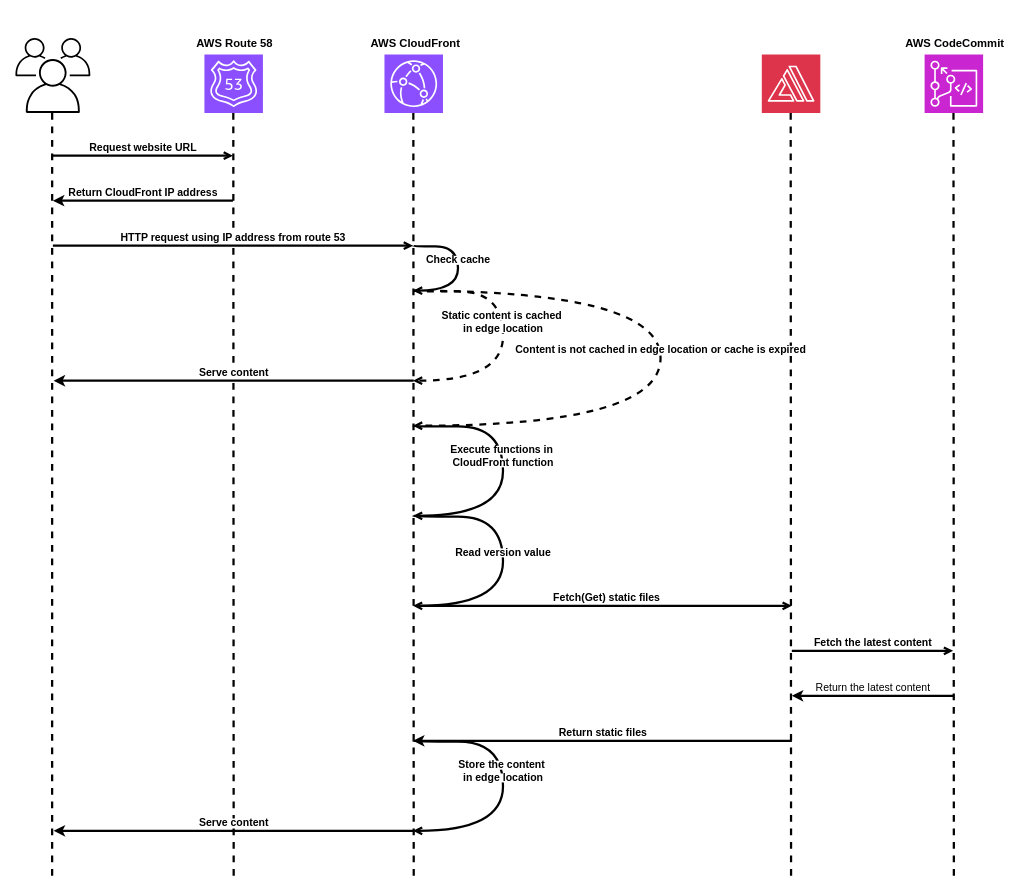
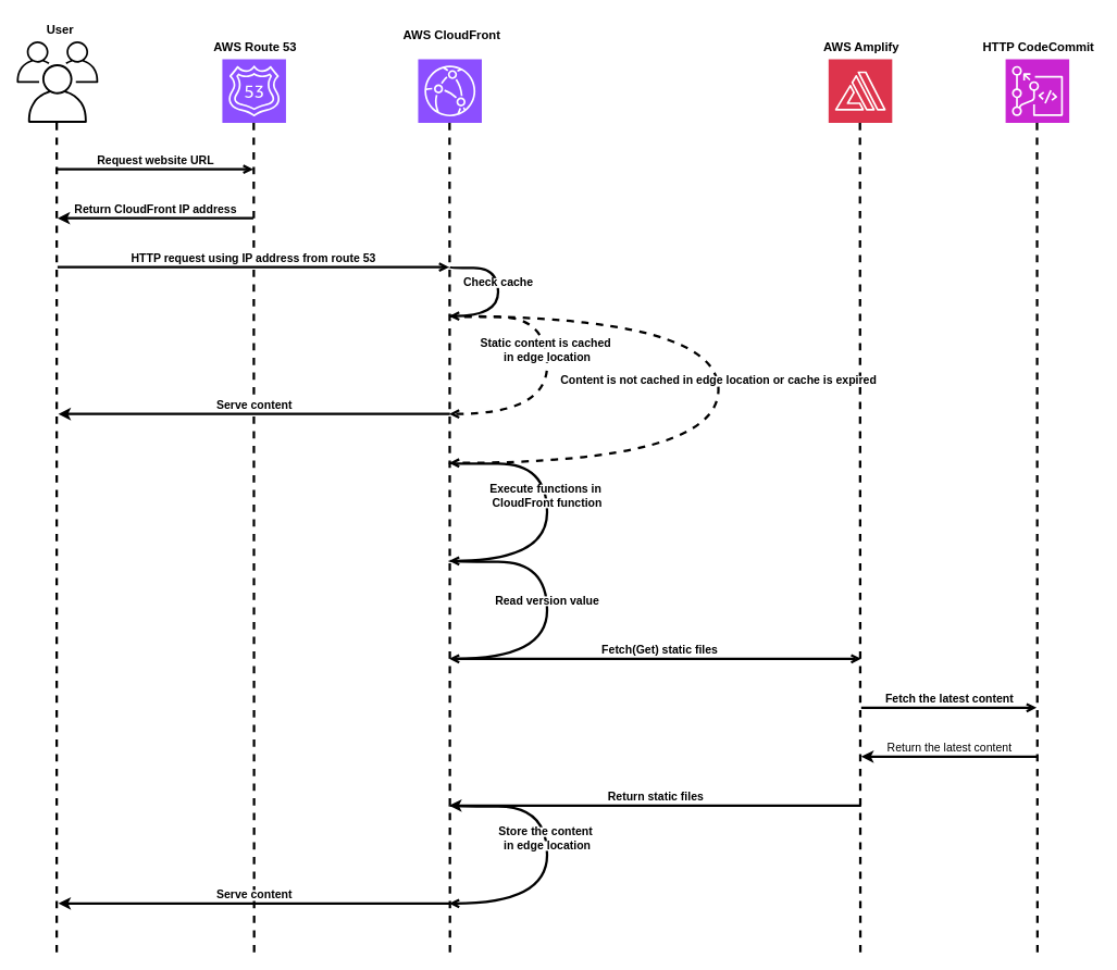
  <mxCell id="0" />
  <mxCell id="1" parent="0" />
  <mxCell id="2" value="" style="sketch=0;points=[[0,0,0],[0.25,0,0],[0.5,0,0],[0.75,0,0],[1,0,0],[0,1,0],[0.25,1,0],[0.5,1,0],[0.75,1,0],[1,1,0],[0,0.25,0],[0,0.5,0],[0,0.75,0],[1,0.25,0],[1,0.5,0],[1,0.75,0]];outlineConnect=0;fontColor=#232F3E;fillColor=#8C4FFF;strokeColor=#ffffff;dashed=0;verticalLabelPosition=bottom;verticalAlign=top;align=center;html=1;fontSize=12;fontStyle=0;aspect=fixed;shape=mxgraph.aws4.resourceIcon;resIcon=mxgraph.aws4.route_53;" parent="1" vertex="1"><mxGeometry x="272" y="72" width="78" height="78" as="geometry" /></mxCell>
  <mxCell id="3" value="" style="sketch=0;points=[[0,0,0],[0.25,0,0],[0.5,0,0],[0.75,0,0],[1,0,0],[0,1,0],[0.25,1,0],[0.5,1,0],[0.75,1,0],[1,1,0],[0,0.25,0],[0,0.5,0],[0,0.75,0],[1,0.25,0],[1,0.5,0],[1,0.75,0]];outlineConnect=0;fontColor=#232F3E;fillColor=#8C4FFF;strokeColor=#ffffff;dashed=0;verticalLabelPosition=bottom;verticalAlign=top;align=center;html=1;fontSize=12;fontStyle=0;aspect=fixed;shape=mxgraph.aws4.resourceIcon;resIcon=mxgraph.aws4.cloudfront;" parent="1" vertex="1"><mxGeometry x="512" y="72" width="78" height="78" as="geometry" /></mxCell>
  <mxCell id="4" value="" style="sketch=0;points=[[0,0,0],[0.25,0,0],[0.5,0,0],[0.75,0,0],[1,0,0],[0,1,0],[0.25,1,0],[0.5,1,0],[0.75,1,0],[1,1,0],[0,0.25,0],[0,0.5,0],[0,0.75,0],[1,0.25,0],[1,0.5,0],[1,0.75,0]];outlineConnect=0;fontColor=#232F3E;fillColor=#DD344C;strokeColor=#ffffff;dashed=0;verticalLabelPosition=bottom;verticalAlign=top;align=center;html=1;fontSize=12;fontStyle=0;aspect=fixed;shape=mxgraph.aws4.resourceIcon;resIcon=mxgraph.aws4.amplify;" parent="1" vertex="1"><mxGeometry x="1015" y="72" width="78" height="78" as="geometry" /></mxCell>
  <mxCell id="5" value="" style="sketch=0;points=[[0,0,0],[0.25,0,0],[0.5,0,0],[0.75,0,0],[1,0,0],[0,1,0],[0.25,1,0],[0.5,1,0],[0.75,1,0],[1,1,0],[0,0.25,0],[0,0.5,0],[0,0.75,0],[1,0.25,0],[1,0.5,0],[1,0.75,0]];outlineConnect=0;fontColor=#232F3E;fillColor=#C925D1;strokeColor=#ffffff;dashed=0;verticalLabelPosition=bottom;verticalAlign=top;align=center;html=1;fontSize=12;fontStyle=0;aspect=fixed;shape=mxgraph.aws4.resourceIcon;resIcon=mxgraph.aws4.codecommit;" parent="1" vertex="1"><mxGeometry x="1232" y="72" width="78" height="78" as="geometry" /></mxCell>
  <mxCell id="6" value="" style="endArrow=none;dashed=1;html=1;rounded=0;strokeWidth=3;strokeColor=#000000;" parent="1" edge="1"><mxGeometry width="50" height="50" relative="1" as="geometry"><mxPoint x="69" y="1167" as="sourcePoint" /><mxPoint x="69.027" y="150" as="targetPoint" /></mxGeometry></mxCell>
  <mxCell id="7" value="" style="endArrow=none;dashed=1;html=1;rounded=0;strokeWidth=3;strokeColor=#000000;" parent="1" edge="1"><mxGeometry width="50" height="50" relative="1" as="geometry"><mxPoint x="311" y="1167" as="sourcePoint" /><mxPoint x="310.5" y="150" as="targetPoint" /></mxGeometry></mxCell>
  <mxCell id="8" value="" style="endArrow=none;dashed=1;html=1;rounded=0;strokeWidth=3;strokeColor=#000000;" parent="1" edge="1"><mxGeometry width="50" height="50" relative="1" as="geometry"><mxPoint x="551" y="1167" as="sourcePoint" /><mxPoint x="550.5" y="150" as="targetPoint" /></mxGeometry></mxCell>
  <mxCell id="9" value="" style="endArrow=none;dashed=1;html=1;rounded=0;strokeWidth=3;strokeColor=#000000;" parent="1" edge="1"><mxGeometry width="50" height="50" relative="1" as="geometry"><mxPoint x="1054" y="1167" as="sourcePoint" /><mxPoint x="1053.5" y="150" as="targetPoint" /></mxGeometry></mxCell>
  <mxCell id="10" value="" style="endArrow=none;dashed=1;html=1;rounded=0;strokeWidth=3;strokeColor=#000000;" parent="1" edge="1"><mxGeometry width="50" height="50" relative="1" as="geometry"><mxPoint x="1271" y="1167" as="sourcePoint" /><mxPoint x="1270.5" y="150" as="targetPoint" /></mxGeometry></mxCell>
  <mxCell id="11" value="&lt;font size=&quot;1&quot; style=&quot;&quot;&gt;&lt;b style=&quot;font-size: 14px;&quot;&gt;Request website URL&lt;/b&gt;&lt;/font&gt;" style="html=1;verticalAlign=bottom;labelBackgroundColor=none;endArrow=open;endFill=0;rounded=0;strokeWidth=3;strokeColor=#000000;fontColor=#000000;" parent="1" edge="1"><mxGeometry width="160" relative="1" as="geometry"><mxPoint x="70" y="207" as="sourcePoint" /><mxPoint x="310" y="207" as="targetPoint" /></mxGeometry></mxCell>
  <mxCell id="12" value="&lt;font style=&quot;font-size: 14px;&quot;&gt;&lt;b&gt;Return CloudFront IP address&lt;/b&gt;&lt;/font&gt;" style="html=1;verticalAlign=bottom;labelBackgroundColor=none;endArrow=none;endFill=0;rounded=0;strokeWidth=3;strokeColor=#000000;fontColor=#000000;startArrow=classic;startFill=1;" parent="1" edge="1"><mxGeometry width="160" relative="1" as="geometry"><mxPoint x="70" y="267" as="sourcePoint" /><mxPoint x="310" y="267" as="targetPoint" /></mxGeometry></mxCell>
  <mxCell id="13" value="" style="sketch=0;outlineConnect=0;gradientColor=none;fontColor=#545B64;strokeColor=none;fillColor=#000000;dashed=0;verticalLabelPosition=bottom;verticalAlign=top;align=center;html=1;fontSize=12;fontStyle=0;aspect=fixed;shape=mxgraph.aws4.illustration_users;pointerEvents=1" parent="1" vertex="1"><mxGeometry x="20" y="50" width="100" height="100" as="geometry" /></mxCell>
  <mxCell id="14" value="&lt;span style=&quot;background-color: rgb(255, 255, 255);&quot;&gt;&lt;font style=&quot;font-size: 14px;&quot;&gt;&lt;b&gt;HTTP request using IP address from route 53&lt;/b&gt;&lt;/font&gt;&lt;/span&gt;" style="html=1;verticalAlign=bottom;labelBackgroundColor=none;endArrow=open;endFill=0;rounded=0;strokeWidth=3;strokeColor=#000000;fontColor=#000000;" parent="1" edge="1"><mxGeometry width="160" relative="1" as="geometry"><mxPoint x="70" y="327" as="sourcePoint" /><mxPoint x="550" y="327" as="targetPoint" /></mxGeometry></mxCell>
  <mxCell id="15" value="&lt;span style=&quot;background-color: rgb(255, 255, 255);&quot;&gt;&lt;font style=&quot;font-size: 14px;&quot;&gt;&lt;b&gt;Static content is cached&amp;nbsp;&lt;/b&gt;&lt;/font&gt;&lt;/span&gt;&lt;div&gt;&lt;span style=&quot;background-color: rgb(255, 255, 255);&quot;&gt;&lt;font style=&quot;font-size: 14px;&quot;&gt;&lt;b&gt;in edge location&lt;/b&gt;&lt;/font&gt;&lt;/span&gt;&lt;/div&gt;" style="html=1;verticalAlign=bottom;labelBackgroundColor=none;endArrow=open;endFill=0;rounded=0;strokeWidth=3;strokeColor=#000000;fontColor=#000000;edgeStyle=orthogonalEdgeStyle;curved=1;dashed=1;" parent="1" edge="1"><mxGeometry width="160" relative="1" as="geometry"><mxPoint x="551" y="387" as="sourcePoint" /><mxPoint x="550" y="507" as="targetPoint" /><Array as="points"><mxPoint x="551" y="388" /><mxPoint x="670" y="388" /><mxPoint x="670" y="507" /><mxPoint x="551" y="507" /></Array></mxGeometry></mxCell>
  <mxCell id="16" value="&lt;span style=&quot;background-color: rgb(255, 255, 255);&quot;&gt;&lt;font style=&quot;font-size: 14px;&quot;&gt;&lt;b&gt;Check cache&lt;/b&gt;&lt;/font&gt;&lt;/span&gt;" style="html=1;verticalAlign=bottom;labelBackgroundColor=none;endArrow=open;endFill=0;rounded=0;strokeWidth=3;strokeColor=#000000;fontColor=#000000;edgeStyle=orthogonalEdgeStyle;curved=1;" parent="1" edge="1"><mxGeometry width="160" relative="1" as="geometry"><mxPoint x="550" y="327" as="sourcePoint" /><mxPoint x="550" y="387" as="targetPoint" /><Array as="points"><mxPoint x="550" y="328" /><mxPoint x="610" y="328" /><mxPoint x="610" y="387" /></Array><mxPoint as="offset" /></mxGeometry></mxCell>
  <mxCell id="17" value="&lt;span style=&quot;background-color: rgb(255, 255, 255);&quot;&gt;&lt;font style=&quot;font-size: 14px;&quot;&gt;&lt;b&gt;Serve content&lt;/b&gt;&lt;/font&gt;&lt;/span&gt;" style="html=1;verticalAlign=bottom;labelBackgroundColor=none;endArrow=none;endFill=0;rounded=0;strokeWidth=3;strokeColor=#000000;fontColor=#000000;startArrow=classic;startFill=1;" parent="1" edge="1"><mxGeometry width="160" relative="1" as="geometry"><mxPoint x="71" y="507" as="sourcePoint" /><mxPoint x="551" y="507" as="targetPoint" /></mxGeometry></mxCell>
  <mxCell id="18" value="&lt;span style=&quot;background-color: rgb(255, 255, 255);&quot;&gt;&lt;font style=&quot;font-size: 14px;&quot;&gt;&lt;b&gt;Content is not cached in edge location or cache is expired&lt;/b&gt;&lt;/font&gt;&lt;/span&gt;" style="html=1;verticalAlign=bottom;labelBackgroundColor=none;endArrow=open;endFill=0;rounded=0;strokeWidth=3;strokeColor=#000000;fontColor=#000000;edgeStyle=orthogonalEdgeStyle;curved=1;dashed=1;" parent="1" edge="1"><mxGeometry x="-0.0" width="160" relative="1" as="geometry"><mxPoint x="550" y="387" as="sourcePoint" /><mxPoint x="550" y="567" as="targetPoint" /><Array as="points"><mxPoint x="880" y="387" /><mxPoint x="880" y="567" /><mxPoint x="550" y="567" /></Array><mxPoint as="offset" /></mxGeometry></mxCell>
  <mxCell id="19" value="&lt;span style=&quot;background-color: rgb(255, 255, 255);&quot;&gt;&lt;font style=&quot;font-size: 14px;&quot;&gt;&lt;b&gt;Execute functions in&amp;nbsp;&lt;/b&gt;&lt;/font&gt;&lt;/span&gt;&lt;div&gt;&lt;span style=&quot;background-color: rgb(255, 255, 255);&quot;&gt;&lt;font style=&quot;font-size: 14px;&quot;&gt;&lt;b&gt;CloudFront function&lt;/b&gt;&lt;/font&gt;&lt;/span&gt;&lt;/div&gt;" style="html=1;verticalAlign=bottom;labelBackgroundColor=none;endArrow=open;endFill=0;rounded=0;strokeWidth=3;strokeColor=#000000;fontColor=#000000;edgeStyle=orthogonalEdgeStyle;curved=1;" parent="1" edge="1"><mxGeometry width="160" relative="1" as="geometry"><mxPoint x="550" y="567" as="sourcePoint" /><mxPoint x="550" y="687" as="targetPoint" /><Array as="points"><mxPoint x="550" y="568" /><mxPoint x="670" y="568" /><mxPoint x="670" y="687" /><mxPoint x="550" y="687" /></Array><mxPoint as="offset" /></mxGeometry></mxCell>
  <mxCell id="20" value="&lt;span style=&quot;background-color: rgb(255, 255, 255);&quot;&gt;&lt;font style=&quot;font-size: 14px;&quot;&gt;&lt;b&gt;Read version value&lt;/b&gt;&lt;/font&gt;&lt;/span&gt;" style="html=1;verticalAlign=bottom;labelBackgroundColor=none;endArrow=open;endFill=0;rounded=0;strokeWidth=3;strokeColor=#000000;fontColor=#000000;edgeStyle=orthogonalEdgeStyle;curved=1;" parent="1" edge="1"><mxGeometry x="-0.001" width="160" relative="1" as="geometry"><mxPoint x="550" y="687" as="sourcePoint" /><mxPoint x="550" y="807" as="targetPoint" /><Array as="points"><mxPoint x="550" y="688" /><mxPoint x="670" y="688" /><mxPoint x="670" y="807" /><mxPoint x="550" y="807" /></Array><mxPoint as="offset" /></mxGeometry></mxCell>
  <mxCell id="21" value="&lt;span style=&quot;background-color: rgb(255, 255, 255);&quot;&gt;&lt;font style=&quot;font-size: 14px;&quot;&gt;&lt;b&gt;Fetch(Get) static files&lt;/b&gt;&lt;/font&gt;&lt;/span&gt;" style="html=1;verticalAlign=bottom;labelBackgroundColor=none;endArrow=open;endFill=0;rounded=0;strokeWidth=3;strokeColor=#000000;fontColor=#000000;" parent="1" edge="1"><mxGeometry width="160" relative="1" as="geometry"><mxPoint x="560" y="807" as="sourcePoint" /><mxPoint x="1055" y="807" as="targetPoint" /></mxGeometry></mxCell>
  <mxCell id="22" value="&lt;span style=&quot;background-color: rgb(255, 255, 255);&quot;&gt;&lt;font style=&quot;font-size: 14px;&quot;&gt;&lt;b&gt;Return static files&lt;/b&gt;&lt;/font&gt;&lt;/span&gt;" style="html=1;verticalAlign=bottom;labelBackgroundColor=none;endArrow=none;endFill=0;rounded=0;strokeWidth=3;strokeColor=#000000;fontColor=#000000;startArrow=classic;startFill=1;" parent="1" edge="1"><mxGeometry width="160" relative="1" as="geometry"><mxPoint x="550" y="987" as="sourcePoint" /><mxPoint x="1055" y="987" as="targetPoint" /></mxGeometry></mxCell>
  <mxCell id="23" value="&lt;span style=&quot;background-color: rgb(255, 255, 255);&quot;&gt;&lt;font style=&quot;font-size: 14px;&quot;&gt;&lt;b&gt;Fetch the latest content&lt;/b&gt;&lt;/font&gt;&lt;/span&gt;" style="html=1;verticalAlign=bottom;labelBackgroundColor=none;endArrow=open;endFill=0;rounded=0;strokeWidth=3;strokeColor=#000000;fontColor=#000000;" parent="1" edge="1"><mxGeometry width="160" relative="1" as="geometry"><mxPoint x="1055" y="867" as="sourcePoint" /><mxPoint x="1270" y="867" as="targetPoint" /></mxGeometry></mxCell>
  <mxCell id="24" value="&lt;span style=&quot;background-color: rgb(255, 255, 255);&quot;&gt;&lt;font style=&quot;font-size: 14px;&quot;&gt;Return the latest content&lt;/font&gt;&lt;/span&gt;" style="html=1;verticalAlign=bottom;labelBackgroundColor=none;endArrow=none;endFill=0;rounded=0;strokeWidth=3;strokeColor=#000000;fontColor=#000000;startArrow=classic;startFill=1;" parent="1" edge="1"><mxGeometry width="160" relative="1" as="geometry"><mxPoint x="1055" y="927" as="sourcePoint" /><mxPoint x="1270" y="927" as="targetPoint" /></mxGeometry></mxCell>
  <mxCell id="25" value="&lt;span style=&quot;background-color: rgb(255, 255, 255);&quot;&gt;&lt;font style=&quot;font-size: 14px;&quot;&gt;&lt;b&gt;Store the content&amp;nbsp;&lt;/b&gt;&lt;/font&gt;&lt;/span&gt;&lt;div&gt;&lt;span style=&quot;background-color: rgb(255, 255, 255);&quot;&gt;&lt;font style=&quot;font-size: 14px;&quot;&gt;&lt;b&gt;in edge location&lt;/b&gt;&lt;/font&gt;&lt;/span&gt;&lt;/div&gt;" style="html=1;verticalAlign=bottom;labelBackgroundColor=none;endArrow=open;endFill=0;rounded=0;strokeWidth=3;strokeColor=#000000;fontColor=#000000;edgeStyle=orthogonalEdgeStyle;curved=1;" parent="1" edge="1"><mxGeometry x="-0.001" width="160" relative="1" as="geometry"><mxPoint x="550" y="987" as="sourcePoint" /><mxPoint x="550" y="1107" as="targetPoint" /><Array as="points"><mxPoint x="550" y="988" /><mxPoint x="670" y="988" /><mxPoint x="670" y="1107" /><mxPoint x="550" y="1107" /></Array><mxPoint as="offset" /></mxGeometry></mxCell>
  <mxCell id="26" value="&lt;span style=&quot;background-color: rgb(255, 255, 255);&quot;&gt;&lt;b&gt;&lt;font style=&quot;font-size: 14px;&quot;&gt;Serve content&lt;/font&gt;&lt;/b&gt;&lt;/span&gt;" style="html=1;verticalAlign=bottom;labelBackgroundColor=none;endArrow=none;endFill=0;rounded=0;strokeWidth=3;strokeColor=#000000;fontColor=#000000;startArrow=classic;startFill=1;" parent="1" edge="1"><mxGeometry width="160" relative="1" as="geometry"><mxPoint x="71" y="1107" as="sourcePoint" /><mxPoint x="551" y="1107" as="targetPoint" /></mxGeometry></mxCell>
- <mxCell id="27" value="&lt;font style=&quot;background-color: rgb(255, 255, 255); font-size: 15px;&quot; color=&quot;#000000&quot;&gt;AWS Route 58&lt;/font&gt;" style="text;html=1;align=center;verticalAlign=middle;resizable=0;points=[];autosize=1;strokeColor=none;fillColor=none;fontStyle=1;fontSize=15;" parent="1" vertex="1"><mxGeometry x="244.5" y="42" width="135" height="30" as="geometry" /></mxCell>
- <mxCell id="29" value="&lt;font style=&quot;background-color: rgb(255, 255, 255); font-size: 15px;&quot; color=&quot;#000000&quot;&gt;AWS CloudFront&lt;/font&gt;" style="text;html=1;align=center;verticalAlign=middle;resizable=0;points=[];autosize=1;strokeColor=none;fillColor=none;fontStyle=1;fontSize=15;" parent="1" vertex="1"><mxGeometry x="477.5" y="42" width="150" height="30" as="geometry" /></mxCell>
- <mxCell id="31" value="&lt;font style=&quot;background-color: rgb(255, 255, 255); font-size: 15px;&quot; color=&quot;#000000&quot;&gt;AWS CodeCommit&lt;/font&gt;" style="text;html=1;align=center;verticalAlign=middle;resizable=0;points=[];autosize=1;strokeColor=none;fillColor=none;fontStyle=1;fontSize=15;" parent="1" vertex="1"><mxGeometry x="1196.5" y="42" width="150" height="30" as="geometry" /></mxCell>
+ <mxCell id="27" value="&lt;font style=&quot;background-color: rgb(255, 255, 255); font-size: 15px;&quot; color=&quot;#000000&quot;&gt;AWS Route 53&lt;/font&gt;" style="text;html=1;align=center;verticalAlign=middle;resizable=0;points=[];autosize=1;strokeColor=none;fillColor=none;fontStyle=1;fontSize=15;" parent="1" vertex="1"><mxGeometry x="244.5" y="42" width="135" height="30" as="geometry" /></mxCell>
+ <mxCell id="28" value="&lt;font color=&quot;#000000&quot; style=&quot;font-size: 15px;&quot;&gt;&lt;span style=&quot;background-color: rgb(255, 255, 255); font-size: 15px;&quot;&gt;User&lt;/span&gt;&lt;/font&gt;" style="text;html=1;align=center;verticalAlign=middle;resizable=0;points=[];autosize=1;strokeColor=none;fillColor=none;fontStyle=1;fontSize=15;" parent="1" vertex="1"><mxGeometry x="43" y="20" width="60" height="30" as="geometry" /></mxCell>
+ <mxCell id="29" value="&lt;font style=&quot;background-color: rgb(255, 255, 255); font-size: 15px;&quot; color=&quot;#000000&quot;&gt;AWS CloudFront&lt;/font&gt;" style="text;html=1;align=center;verticalAlign=middle;resizable=0;points=[];autosize=1;strokeColor=none;fillColor=none;fontStyle=1;fontSize=15;" parent="1" vertex="1"><mxGeometry x="477.5" y="27" width="150" height="30" as="geometry" /></mxCell>
+ <mxCell id="30" value="&lt;font style=&quot;background-color: rgb(255, 255, 255); font-size: 15px;&quot; color=&quot;#000000&quot;&gt;AWS Amplify&lt;/font&gt;" style="text;html=1;align=center;verticalAlign=middle;resizable=0;points=[];autosize=1;strokeColor=none;fillColor=none;fontStyle=1;fontSize=15;" parent="1" vertex="1"><mxGeometry x="995" y="42" width="120" height="30" as="geometry" /></mxCell>
+ <mxCell id="31" value="&lt;font style=&quot;background-color: rgb(255, 255, 255); font-size: 15px;&quot; color=&quot;#000000&quot;&gt;HTTP CodeCommit&lt;/font&gt;" style="text;html=1;align=center;verticalAlign=middle;resizable=0;points=[];autosize=1;strokeColor=none;fillColor=none;fontStyle=1;fontSize=15;" parent="1" vertex="1"><mxGeometry x="1196.5" y="42" width="150" height="30" as="geometry" /></mxCell>
